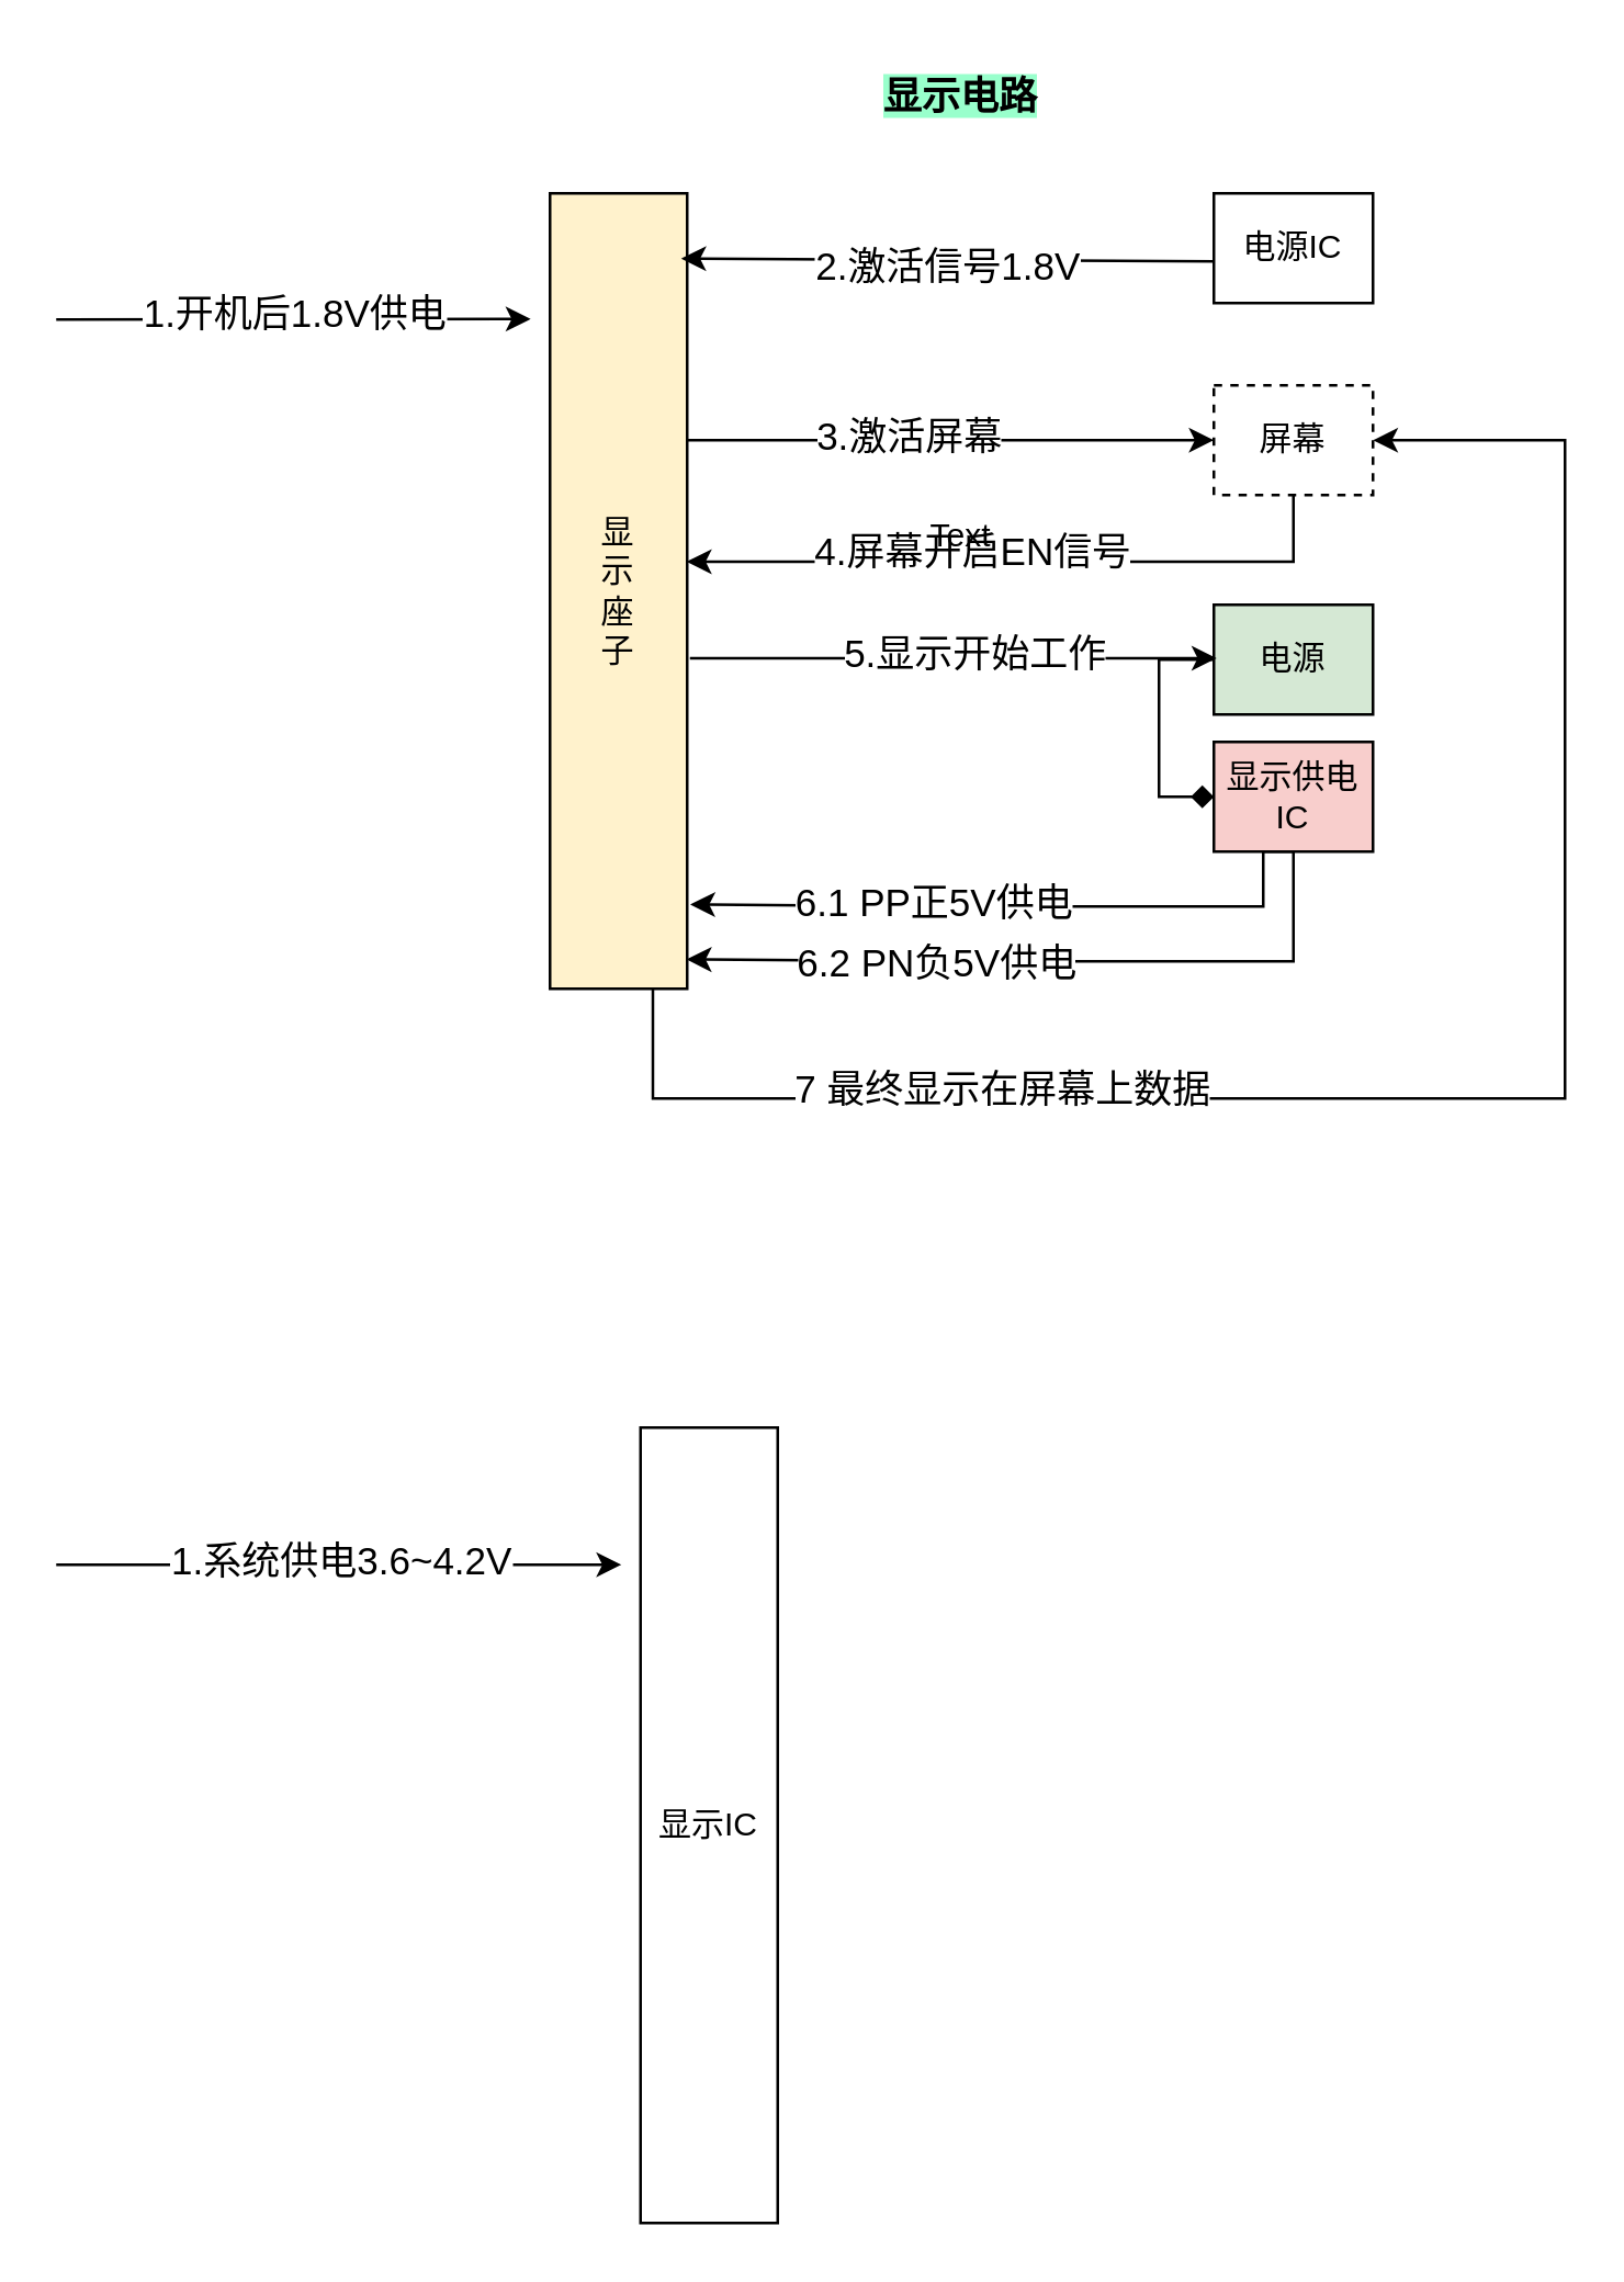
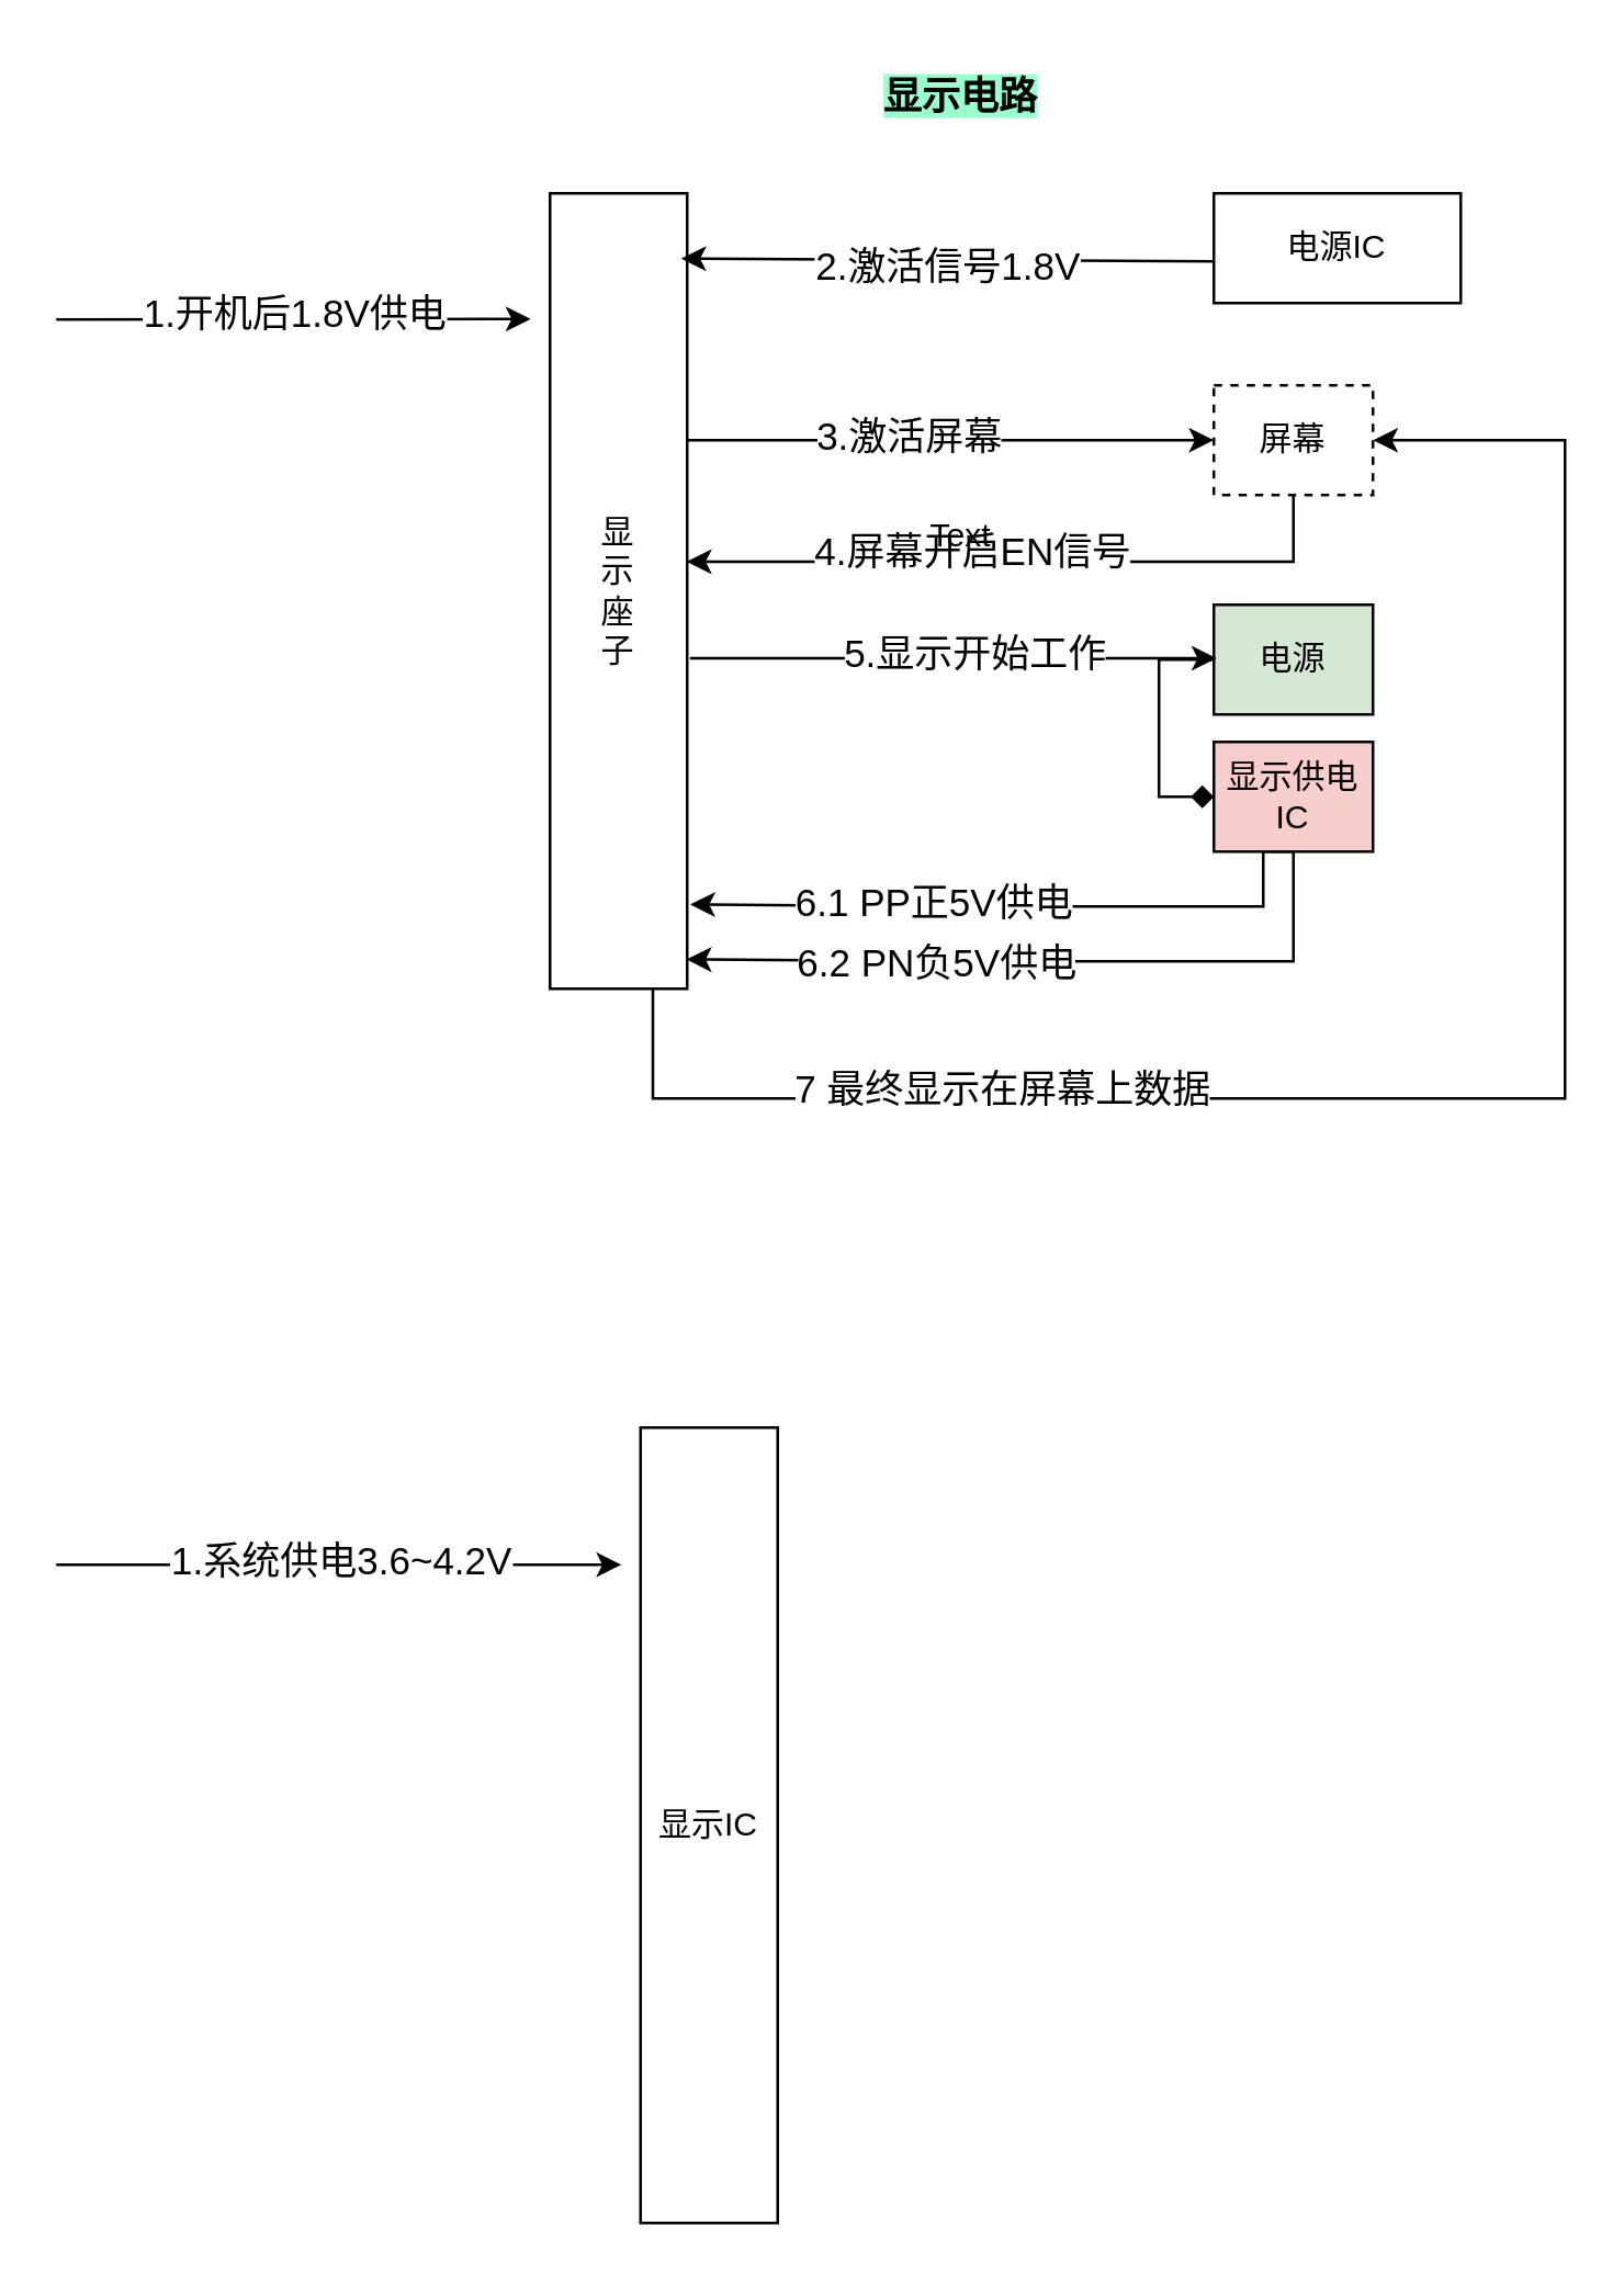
  <mxCell id="0" />
  <mxCell id="1" parent="0" />
  <mxCell id="2" value="" style="endArrow=classic;html=1;rounded=0;" edge="1" parent="1"><mxGeometry width="50" height="50" relative="1" as="geometry"><mxPoint x="20" y="570" as="sourcePoint" /><mxPoint x="226" y="570" as="targetPoint" /></mxGeometry></mxCell>
  <mxCell id="3" value="Text" style="edgeLabel;html=1;align=center;verticalAlign=middle;resizable=0;points=[];" vertex="1" connectable="0" parent="2"><mxGeometry x="-0.009" y="2" relative="1" as="geometry"><mxPoint as="offset" /></mxGeometry></mxCell>
  <mxCell id="4" value="&lt;font style=&quot;font-size: 14px;&quot;&gt;1.系统供电3.6~4.2V&lt;/font&gt;" style="edgeLabel;html=1;align=center;verticalAlign=middle;resizable=0;points=[];" vertex="1" connectable="0" parent="2"><mxGeometry x="0.004" y="2" relative="1" as="geometry"><mxPoint as="offset" /></mxGeometry></mxCell>
  <mxCell id="5" value="显示IC" style="rounded=0;whiteSpace=wrap;html=1;" vertex="1" parent="1"><mxGeometry x="233" y="520" width="50" height="290" as="geometry" /></mxCell>
  <mxCell id="6" value="" style="endArrow=classic;html=1;rounded=0;entryX=-0.141;entryY=0.158;entryDx=0;entryDy=0;entryPerimeter=0;" edge="1" parent="1" target="11"><mxGeometry width="50" height="50" relative="1" as="geometry"><mxPoint x="20" y="116" as="sourcePoint" /><mxPoint x="210" y="133.5" as="targetPoint" /></mxGeometry></mxCell>
  <mxCell id="7" value="Text" style="edgeLabel;html=1;align=center;verticalAlign=middle;resizable=0;points=[];" vertex="1" connectable="0" parent="6"><mxGeometry x="-0.009" y="2" relative="1" as="geometry"><mxPoint as="offset" /></mxGeometry></mxCell>
  <mxCell id="8" value="&lt;font style=&quot;font-size: 14px;&quot;&gt;1.开机后1.8V供电&lt;/font&gt;" style="edgeLabel;html=1;align=center;verticalAlign=middle;resizable=0;points=[];" vertex="1" connectable="0" parent="6"><mxGeometry x="0.004" y="2" relative="1" as="geometry"><mxPoint as="offset" /></mxGeometry></mxCell>
  <mxCell id="9" style="edgeStyle=orthogonalEdgeStyle;rounded=0;orthogonalLoop=1;jettySize=auto;html=1;exitX=0.75;exitY=1;exitDx=0;exitDy=0;entryX=1;entryY=0.5;entryDx=0;entryDy=0;" edge="1" parent="1" source="11" target="22"><mxGeometry relative="1" as="geometry"><Array as="points"><mxPoint x="238" y="400" /><mxPoint x="570" y="400" /><mxPoint x="570" y="160" /></Array></mxGeometry></mxCell>
  <mxCell id="10" value="&lt;span style=&quot;font-size: 14px;&quot;&gt;7 最终显示在屏幕上数据&lt;/span&gt;" style="edgeLabel;html=1;align=center;verticalAlign=middle;resizable=0;points=[];" vertex="1" connectable="0" parent="9"><mxGeometry x="-0.51" y="4" relative="1" as="geometry"><mxPoint as="offset" /></mxGeometry></mxCell>
- <mxCell id="11" value="显&lt;div&gt;示&lt;/div&gt;&lt;div&gt;座&lt;/div&gt;&lt;div&gt;子&lt;/div&gt;" style="rounded=0;whiteSpace=wrap;html=1;fillColor=#fff2cc;" vertex="1" parent="1"><mxGeometry x="200" y="70" width="50" height="290" as="geometry" /></mxCell>
- <mxCell id="12" value="电源IC" style="rounded=0;whiteSpace=wrap;html=1;" vertex="1" parent="1"><mxGeometry x="442" y="70" width="58" height="40" as="geometry" /></mxCell>
+ <mxCell id="11" value="显&lt;div&gt;示&lt;/div&gt;&lt;div&gt;座&lt;/div&gt;&lt;div&gt;子&lt;/div&gt;" style="rounded=0;whiteSpace=wrap;html=1;" vertex="1" parent="1"><mxGeometry x="200" y="70" width="50" height="290" as="geometry" /></mxCell>
+ <mxCell id="12" value="电源IC" style="rounded=0;whiteSpace=wrap;html=1;" vertex="1" parent="1"><mxGeometry x="442" y="70" width="90" height="40" as="geometry" /></mxCell>
  <mxCell id="13" value="" style="endArrow=classic;html=1;rounded=0;entryX=0.956;entryY=0.082;entryDx=0;entryDy=0;entryPerimeter=0;exitX=0.003;exitY=0.619;exitDx=0;exitDy=0;exitPerimeter=0;" edge="1" parent="1" source="12" target="11"><mxGeometry width="50" height="50" relative="1" as="geometry"><mxPoint x="30" y="126" as="sourcePoint" /><mxPoint x="203" y="126" as="targetPoint" /></mxGeometry></mxCell>
  <mxCell id="14" value="Text" style="edgeLabel;html=1;align=center;verticalAlign=middle;resizable=0;points=[];" vertex="1" connectable="0" parent="13"><mxGeometry x="-0.009" y="2" relative="1" as="geometry"><mxPoint as="offset" /></mxGeometry></mxCell>
  <mxCell id="15" value="&lt;font style=&quot;font-size: 14px;&quot;&gt;2.激活信号1.8V&lt;/font&gt;" style="edgeLabel;html=1;align=center;verticalAlign=middle;resizable=0;points=[];" vertex="1" connectable="0" parent="13"><mxGeometry x="0.004" y="2" relative="1" as="geometry"><mxPoint as="offset" /></mxGeometry></mxCell>
  <mxCell id="16" value="" style="endArrow=classic;html=1;rounded=0;entryX=0;entryY=0.5;entryDx=0;entryDy=0;" edge="1" parent="1" target="22"><mxGeometry width="50" height="50" relative="1" as="geometry"><mxPoint x="250" y="160" as="sourcePoint" /><mxPoint x="423" y="160" as="targetPoint" /></mxGeometry></mxCell>
  <mxCell id="17" value="Text" style="edgeLabel;html=1;align=center;verticalAlign=middle;resizable=0;points=[];" vertex="1" connectable="0" parent="16"><mxGeometry x="-0.009" y="2" relative="1" as="geometry"><mxPoint as="offset" /></mxGeometry></mxCell>
  <mxCell id="18" value="&lt;font style=&quot;font-size: 14px;&quot;&gt;3.激活屏幕&lt;/font&gt;" style="edgeLabel;html=1;align=center;verticalAlign=middle;resizable=0;points=[];" vertex="1" connectable="0" parent="16"><mxGeometry x="0.004" y="2" relative="1" as="geometry"><mxPoint x="-16" as="offset" /></mxGeometry></mxCell>
  <mxCell id="19" style="edgeStyle=orthogonalEdgeStyle;rounded=0;orthogonalLoop=1;jettySize=auto;html=1;exitX=0.5;exitY=1;exitDx=0;exitDy=0;entryX=0.996;entryY=0.463;entryDx=0;entryDy=0;entryPerimeter=0;" edge="1" parent="1" source="22" target="11"><mxGeometry relative="1" as="geometry"><mxPoint x="471" y="210" as="targetPoint" /></mxGeometry></mxCell>
  <mxCell id="20" value="Text" style="edgeLabel;html=1;align=center;verticalAlign=middle;resizable=0;points=[];" vertex="1" connectable="0" parent="19"><mxGeometry x="-0.01" y="-3" relative="1" as="geometry"><mxPoint x="-20" as="offset" /></mxGeometry></mxCell>
  <mxCell id="21" value="&lt;span style=&quot;font-size: 14px;&quot;&gt;4.屏幕开启EN信号&lt;/span&gt;" style="edgeLabel;html=1;align=center;verticalAlign=middle;resizable=0;points=[];" vertex="1" connectable="0" parent="19"><mxGeometry x="0.161" y="-7" relative="1" as="geometry"><mxPoint x="1" y="3" as="offset" /></mxGeometry></mxCell>
  <mxCell id="22" value="屏幕" style="rounded=0;whiteSpace=wrap;html=1;dashed=1;" vertex="1" parent="1"><mxGeometry x="442" y="140" width="58" height="40" as="geometry" /></mxCell>
  <mxCell id="23" value="显示供电IC" style="rounded=0;whiteSpace=wrap;html=1;fillColor=#f8cecc;" vertex="1" parent="1"><mxGeometry x="442" y="270" width="58" height="40" as="geometry" /></mxCell>
  <mxCell id="24" style="edgeStyle=orthogonalEdgeStyle;rounded=0;orthogonalLoop=1;jettySize=auto;html=1;exitX=0;exitY=0.75;exitDx=0;exitDy=0;entryX=0;entryY=0.5;entryDx=0;entryDy=0;endArrow=diamond;" edge="1" parent="1" source="25" target="23"><mxGeometry relative="1" as="geometry"><Array as="points"><mxPoint x="442" y="240" /><mxPoint x="422" y="240" /><mxPoint x="422" y="290" /></Array></mxGeometry></mxCell>
  <mxCell id="25" value="电源" style="rounded=0;whiteSpace=wrap;html=1;fillColor=#d5e8d4;" vertex="1" parent="1"><mxGeometry x="442" y="220" width="58" height="40" as="geometry" /></mxCell>
  <mxCell id="26" value="" style="endArrow=classic;html=1;rounded=0;entryX=0;entryY=0.5;entryDx=0;entryDy=0;" edge="1" parent="1"><mxGeometry width="50" height="50" relative="1" as="geometry"><mxPoint x="251" y="239.5" as="sourcePoint" /><mxPoint x="443" y="239.5" as="targetPoint" /></mxGeometry></mxCell>
  <mxCell id="27" value="Text" style="edgeLabel;html=1;align=center;verticalAlign=middle;resizable=0;points=[];" vertex="1" connectable="0" parent="26"><mxGeometry x="-0.009" y="2" relative="1" as="geometry"><mxPoint as="offset" /></mxGeometry></mxCell>
  <mxCell id="28" value="&lt;font style=&quot;font-size: 14px;&quot;&gt;5.显示开始工作&lt;/font&gt;" style="edgeLabel;html=1;align=center;verticalAlign=middle;resizable=0;points=[];" vertex="1" connectable="0" parent="26"><mxGeometry x="0.004" y="2" relative="1" as="geometry"><mxPoint x="7" as="offset" /></mxGeometry></mxCell>
  <mxCell id="29" style="edgeStyle=orthogonalEdgeStyle;rounded=0;orthogonalLoop=1;jettySize=auto;html=1;exitX=0.5;exitY=1;exitDx=0;exitDy=0;entryX=1.022;entryY=0.894;entryDx=0;entryDy=0;entryPerimeter=0;" edge="1" parent="1" source="23" target="11"><mxGeometry relative="1" as="geometry"><Array as="points"><mxPoint x="460" y="310" /><mxPoint x="460" y="330" /><mxPoint x="346" y="330" /></Array></mxGeometry></mxCell>
  <mxCell id="30" value="&lt;span style=&quot;font-size: 14px;&quot;&gt;6.1 PP正5V供电&lt;/span&gt;" style="edgeLabel;html=1;align=center;verticalAlign=middle;resizable=0;points=[];" vertex="1" connectable="0" parent="29"><mxGeometry x="0.269" y="-1" relative="1" as="geometry"><mxPoint as="offset" /></mxGeometry></mxCell>
  <mxCell id="31" style="edgeStyle=orthogonalEdgeStyle;rounded=0;orthogonalLoop=1;jettySize=auto;html=1;exitX=0.5;exitY=1;exitDx=0;exitDy=0;entryX=0.996;entryY=0.963;entryDx=0;entryDy=0;entryPerimeter=0;" edge="1" parent="1" source="23" target="11"><mxGeometry relative="1" as="geometry"><Array as="points"><mxPoint x="471" y="350" /><mxPoint x="346" y="350" /></Array></mxGeometry></mxCell>
  <mxCell id="32" value="&lt;span style=&quot;font-size: 14px;&quot;&gt;6.2 PN负5V供电&lt;/span&gt;" style="edgeLabel;html=1;align=center;verticalAlign=middle;resizable=0;points=[];" vertex="1" connectable="0" parent="31"><mxGeometry x="0.211" relative="1" as="geometry"><mxPoint x="-13" as="offset" /></mxGeometry></mxCell>
  <mxCell id="33" value="Text" style="text;html=1;align=center;verticalAlign=middle;whiteSpace=wrap;rounded=0;" vertex="1" parent="1"><mxGeometry x="320" y="180" width="60" height="30" as="geometry" /></mxCell>
  <mxCell id="34" value="&lt;h3&gt;&lt;b style=&quot;background-color: rgb(153, 255, 204);&quot;&gt;显示电路&lt;/b&gt;&lt;/h3&gt;" style="text;html=1;align=center;verticalAlign=middle;whiteSpace=wrap;rounded=0;" vertex="1" parent="1"><mxGeometry x="320" y="20" width="60" height="30" as="geometry" /></mxCell>
